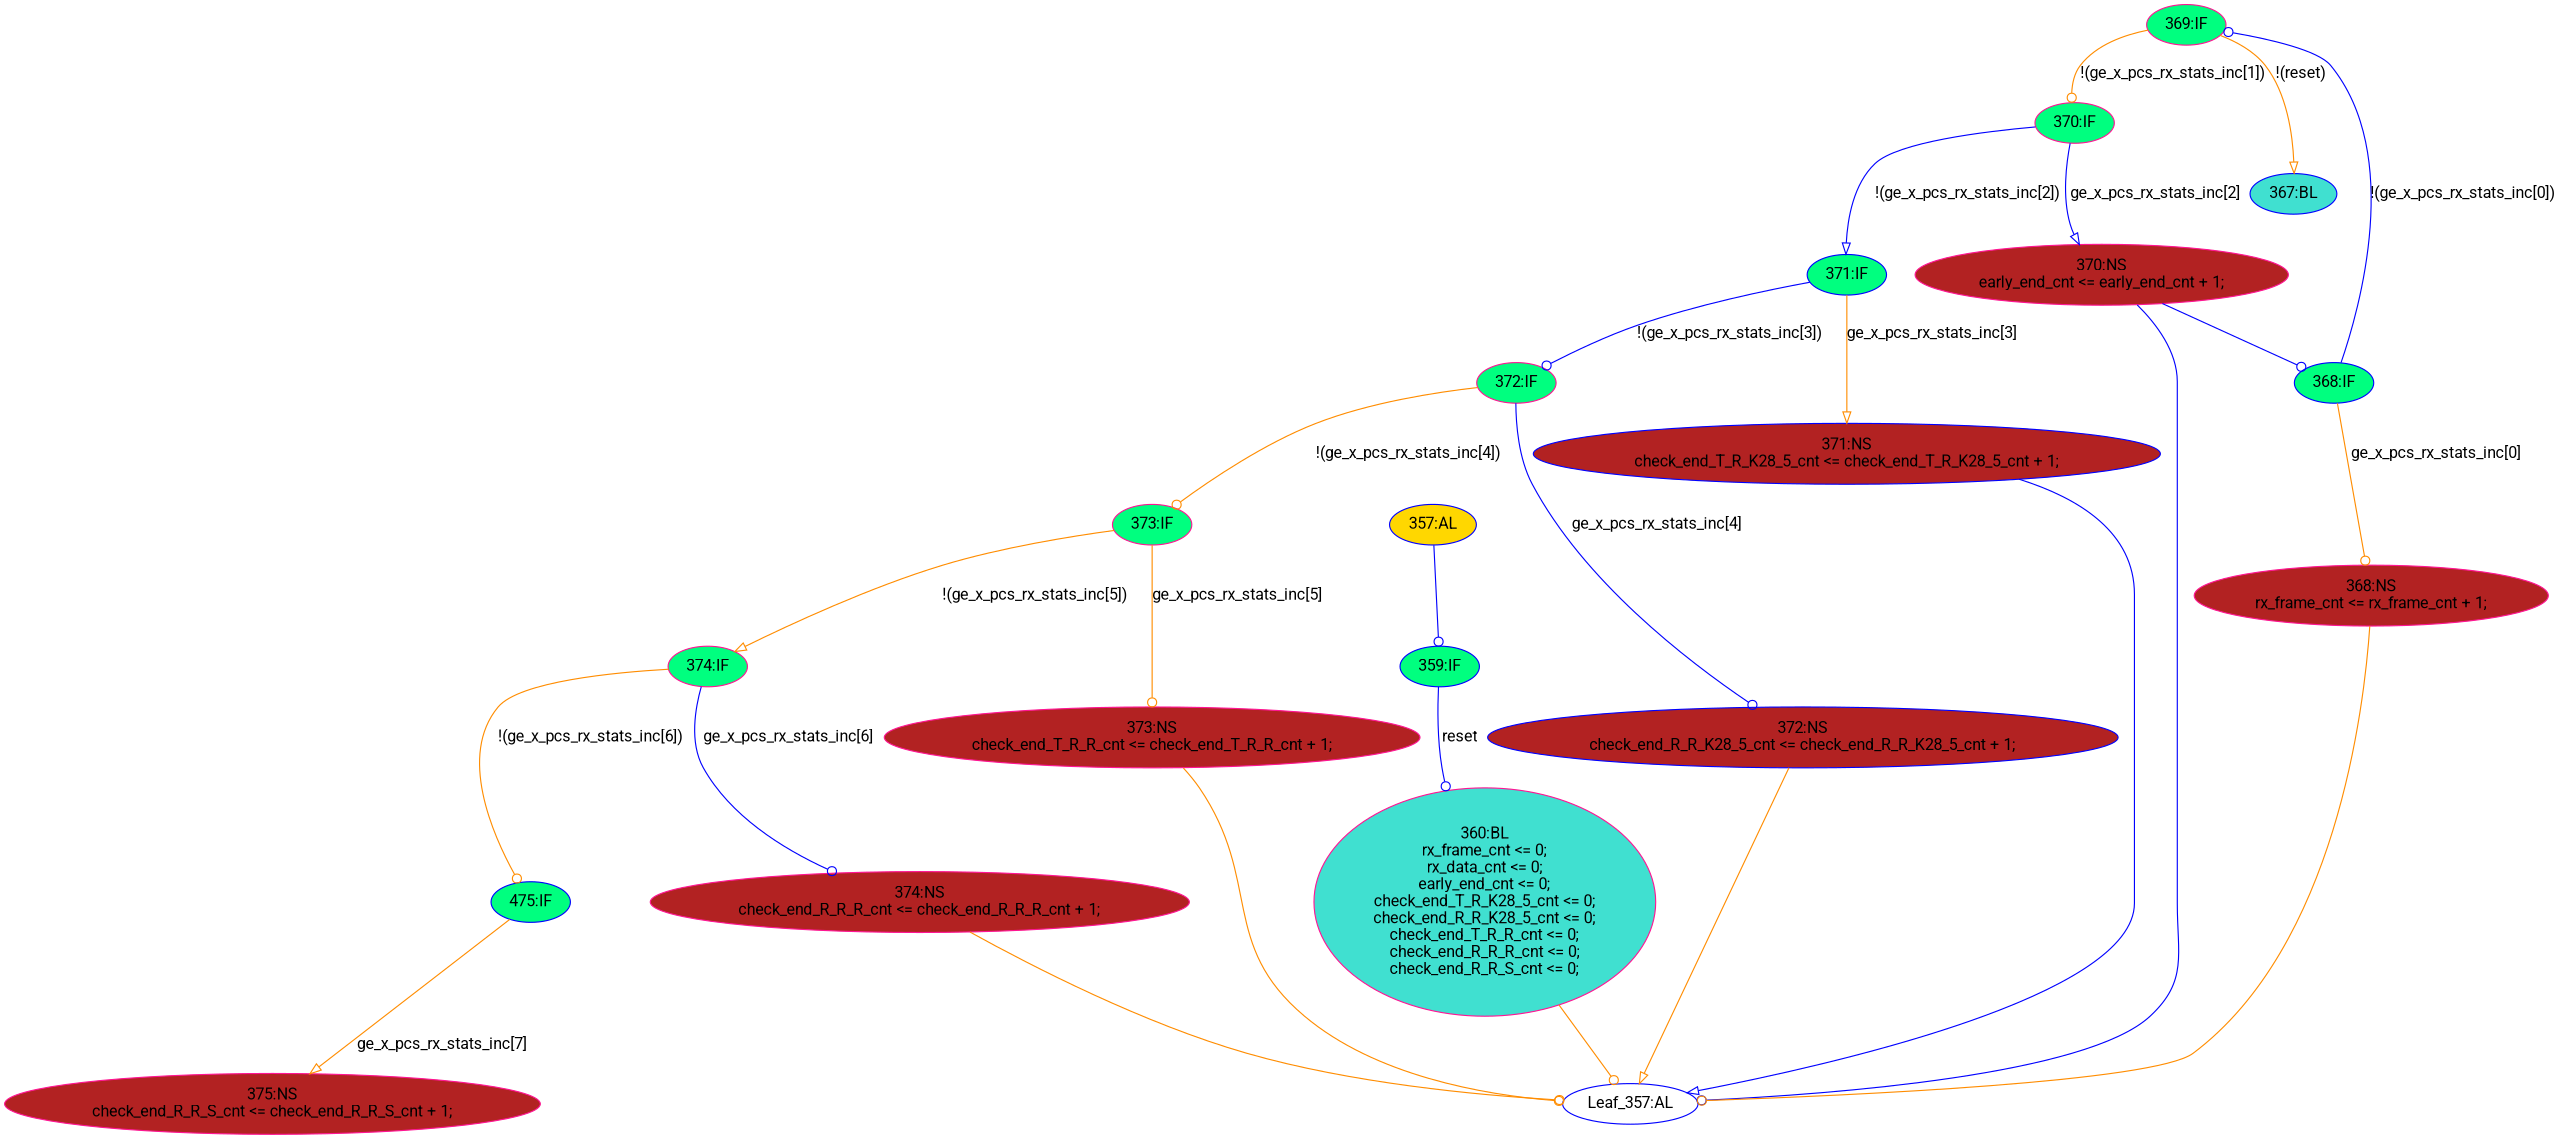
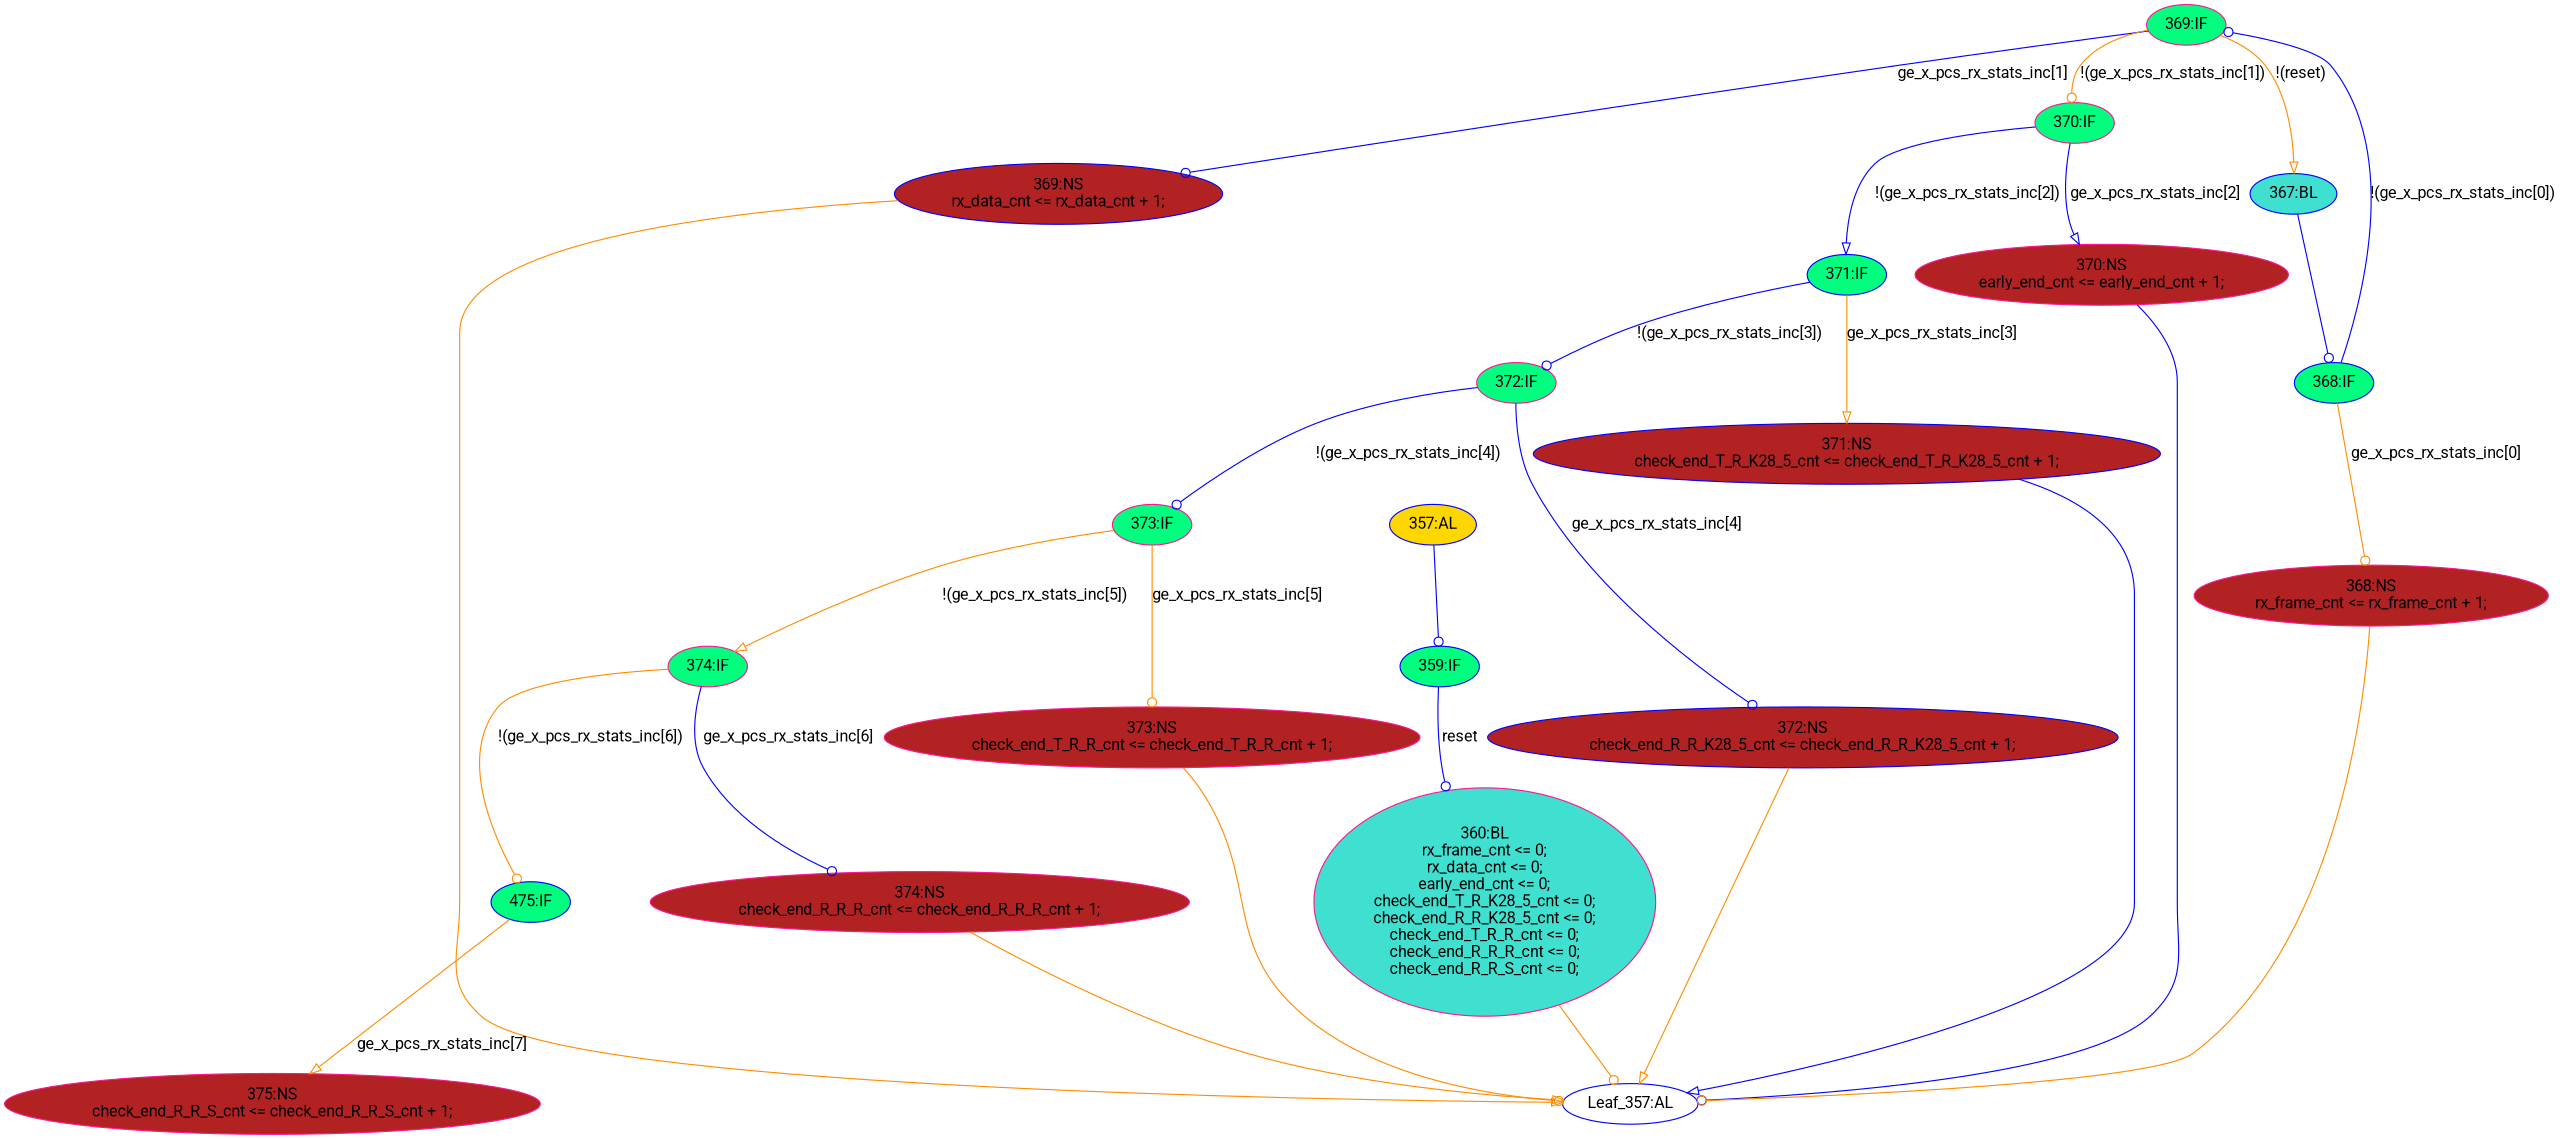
  strict digraph {
    fontname=Roboto
    node [color=deeppink fontname=Roboto fillcolor=springgreen statements="[]" style=filled typ=IfStatement]
    edge [arrowhead=odot color=darkorange cond="['ge_x_pcs_rx_stats_inc']" fontname=Roboto lineno=None]
    n1 [color=blue def_var="['rx_frame_cnt', 'check_end_R_R_K28_5_cnt', 'check_end_R_R_R_cnt', 'check_end_T_R_K28_5_cnt', 'check_end_T_R_R_cnt', 'early_end_cnt', 'rx_data_cnt', 'check_end_R_R_S_cnt']" label="Leaf_357:AL" fillcolor="" statements="" style="" typ=""]
+   n2 [ast="<pyverilog.vparser.ast.NonblockingSubstitution object at 0x7f702a73b590>" color=blue fillcolor=firebrick label="369:NS\nrx_data_cnt <= rx_data_cnt + 1;" statements="[<pyverilog.vparser.ast.NonblockingSubstitution object at 0x7f702a73b590>]" typ=NonblockingSubstitution]
    n3 [ast="<pyverilog.vparser.ast.NonblockingSubstitution object at 0x7f702a73b7d0>" fillcolor=firebrick label="373:NS\ncheck_end_T_R_R_cnt <= check_end_T_R_R_cnt + 1;" statements="[<pyverilog.vparser.ast.NonblockingSubstitution object at 0x7f702a73b7d0>]" typ=NonblockingSubstitution]
    n4 [ast="<pyverilog.vparser.ast.NonblockingSubstitution object at 0x7f702a73ba10>" fillcolor=firebrick label="370:NS\nearly_end_cnt <= early_end_cnt + 1;" statements="[<pyverilog.vparser.ast.NonblockingSubstitution object at 0x7f702a73ba10>]" typ=NonblockingSubstitution]
    n5 [ast="<pyverilog.vparser.ast.NonblockingSubstitution object at 0x7f702a73bc50>" fillcolor=firebrick label="375:NS\ncheck_end_R_R_S_cnt <= check_end_R_R_S_cnt + 1;" statements="[<pyverilog.vparser.ast.NonblockingSubstitution object at 0x7f702a73bc50>]" typ=NonblockingSubstitution]
    n6 [ast="<pyverilog.vparser.ast.Block object at 0x7f702a7418d0>" fillcolor=turquoise label="360:BL\nrx_frame_cnt <= 0;\nrx_data_cnt <= 0;\nearly_end_cnt <= 0;\ncheck_end_T_R_K28_5_cnt <= 0;\ncheck_end_R_R_K28_5_cnt <= 0;\ncheck_end_T_R_R_cnt <= 0;\ncheck_end_R_R_R_cnt <= 0;\ncheck_end_R_R_S_cnt <= 0;" statements="[<pyverilog.vparser.ast.NonblockingSubstitution object at 0x7f702a73be90>, <pyverilog.vparser.ast.NonblockingSubstitution object at 0x7f702a73bfd0>, <pyverilog.vparser.ast.NonblockingSubstitution object at 0x7f702a741150>, <pyverilog.vparser.ast.NonblockingSubstitution object at 0x7f702a741290>, <pyverilog.vparser.ast.NonblockingSubstitution object at 0x7f702a7413d0>, <pyverilog.vparser.ast.NonblockingSubstitution object at 0x7f702a741510>, <pyverilog.vparser.ast.NonblockingSubstitution object at 0x7f702a741650>, <pyverilog.vparser.ast.NonblockingSubstitution object at 0x7f702a741790>]" typ=Block]
    n7 [ast="<pyverilog.vparser.ast.IfStatement object at 0x7f702a73c850>" color=blue label="359:IF"]
    n8 [ast="<pyverilog.vparser.ast.Block object at 0x7f702a741b50>" color=blue fillcolor=turquoise label="367:BL" typ=Block]
    n9 [ast="<pyverilog.vparser.ast.IfStatement object at 0x7f702a741b90>" color=blue label="368:IF"]
    n10 [ast="<pyverilog.vparser.ast.IfStatement object at 0x7f702a741bd0>" label="369:IF"]
    n11 [ast="<pyverilog.vparser.ast.NonblockingSubstitution object at 0x7f702a749990>" fillcolor=firebrick label="368:NS\nrx_frame_cnt <= rx_frame_cnt + 1;" statements="[<pyverilog.vparser.ast.NonblockingSubstitution object at 0x7f702a749990>]" typ=NonblockingSubstitution]
    n12 [ast="<pyverilog.vparser.ast.IfStatement object at 0x7f702a741c10>" label="370:IF"]
    n13 [ast="<pyverilog.vparser.ast.IfStatement object at 0x7f702a741c50>" color=blue label="371:IF"]
    n14 [ast="<pyverilog.vparser.ast.IfStatement object at 0x7f702a741cd0>" label="373:IF"]
    n15 [ast="<pyverilog.vparser.ast.IfStatement object at 0x7f702a741d10>" label="374:IF"]
    n16 [ast="<pyverilog.vparser.ast.IfStatement object at 0x7f702a741d50>" color=blue label="475:IF"]
    n17 [ast="<pyverilog.vparser.ast.NonblockingSubstitution object at 0x7f702a741910>" fillcolor=firebrick label="374:NS\ncheck_end_R_R_R_cnt <= check_end_R_R_R_cnt + 1;" statements="[<pyverilog.vparser.ast.NonblockingSubstitution object at 0x7f702a741910>]" typ=NonblockingSubstitution]
    n18 [ast="<pyverilog.vparser.ast.IfStatement object at 0x7f702a741c90>" label="372:IF"]
    n19 [ast="<pyverilog.vparser.ast.NonblockingSubstitution object at 0x7f702a749110>" color=blue fillcolor=firebrick label="372:NS\ncheck_end_R_R_K28_5_cnt <= check_end_R_R_K28_5_cnt + 1;" statements="[<pyverilog.vparser.ast.NonblockingSubstitution object at 0x7f702a749110>]" typ=NonblockingSubstitution]
    n20 [ast="<pyverilog.vparser.ast.NonblockingSubstitution object at 0x7f702a749450>" color=blue fillcolor=firebrick label="371:NS\ncheck_end_T_R_K28_5_cnt <= check_end_T_R_K28_5_cnt + 1;" statements="[<pyverilog.vparser.ast.NonblockingSubstitution object at 0x7f702a749450>]" typ=NonblockingSubstitution]
    n21 [ast="<pyverilog.vparser.ast.Always object at 0x7f702a749d10>" clk_sens=True color=blue fillcolor=gold label="357:AL" sens="['ck', 'reset']" typ=Always use_var="['reset', 'rx_frame_cnt', 'check_end_R_R_S_cnt', 'check_end_R_R_R_cnt', 'check_end_T_R_K28_5_cnt', 'check_end_T_R_R_cnt', 'rx_data_cnt', 'check_end_R_R_K28_5_cnt', 'early_end_cnt', 'ge_x_pcs_rx_stats_inc']"]
+   n2 -> n1 [arrowhead=onormal cond="[]"]
    n3 -> n1 [cond="[]"]
    n4 -> n1 [color=blue cond="[]"]
    n6 -> n1 [cond="[]"]
    n7 -> n6 [color=blue cond="['reset']" label=reset lineno=359]
-   n4 -> n9 [color=blue cond="[]"]
+   n8 -> n9 [color=blue cond="[]"]
    n9 -> n10 [color=blue label="!(ge_x_pcs_rx_stats_inc[0])" lineno=368]
    n9 -> n11 [label="ge_x_pcs_rx_stats_inc[0]" lineno=368]
+   n10 -> n2 [color=blue label="ge_x_pcs_rx_stats_inc[1]" lineno=369]
    n10 -> n8 [arrowhead=onormal cond="['reset']" label="!(reset)" lineno=359]
    n10 -> n12 [label="!(ge_x_pcs_rx_stats_inc[1])" lineno=369]
    n11 -> n1 [cond="[]"]
    n12 -> n4 [arrowhead=onormal color=blue label="ge_x_pcs_rx_stats_inc[2]" lineno=370]
    n12 -> n13 [arrowhead=onormal color=blue label="!(ge_x_pcs_rx_stats_inc[2])" lineno=370]
    n13 -> n18 [color=blue label="!(ge_x_pcs_rx_stats_inc[3])" lineno=371]
    n13 -> n20 [arrowhead=onormal label="ge_x_pcs_rx_stats_inc[3]" lineno=371]
    n14 -> n3 [label="ge_x_pcs_rx_stats_inc[5]" lineno=373]
    n14 -> n15 [arrowhead=onormal label="!(ge_x_pcs_rx_stats_inc[5])" lineno=373]
    n15 -> n16 [label="!(ge_x_pcs_rx_stats_inc[6])" lineno=374]
    n15 -> n17 [color=blue label="ge_x_pcs_rx_stats_inc[6]" lineno=374]
    n16 -> n5 [arrowhead=onormal label="ge_x_pcs_rx_stats_inc[7]" lineno=375]
-   n17 -> n1 [cond="[]"]
-   n18 -> n14 [label="!(ge_x_pcs_rx_stats_inc[4])" lineno=372]
+   n17 -> n1 [arrowhead=onormal cond="[]"]
+   n18 -> n14 [color=blue label="!(ge_x_pcs_rx_stats_inc[4])" lineno=372]
    n18 -> n19 [color=blue label="ge_x_pcs_rx_stats_inc[4]" lineno=372]
    n19 -> n1 [arrowhead=onormal cond="[]"]
    n20 -> n1 [arrowhead=onormal color=blue cond="[]"]
    n21 -> n7 [color=blue cond="[]"]
  }
